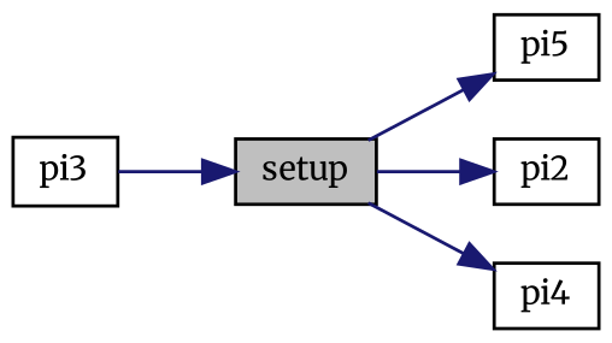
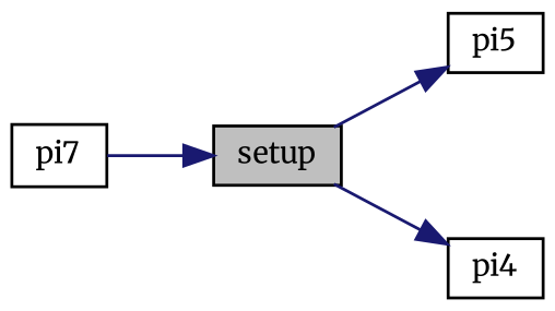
  digraph {
    fontname=Merriweather
    rankdir=LR
    node [color=black fillcolor=white fontname=Merriweather fontsize=10 shape=record style=filled]
    edge [color=midnightblue fontname=Merriweather fontsize=10 labelfontname=Helvetica labelfontsize=10 style=solid]
    n1 [fillcolor=grey75 fontcolor=black height=0.2 label=setup width=0.4]
    n2 [height=0.2 label=pi5 width=0.4]
-   n3 [height=0.2 label=pi2 width=0.4]
    n4 [height=0.2 label=pi4 width=0.4]
-   n5 [height=0.2 label=pi3 width=0.4]
+   n5 [height=0.2 label=pi7 width=0.4]
    n1 -> n2
-   n1 -> n3
    n1 -> n4
    n5 -> n1
  }
